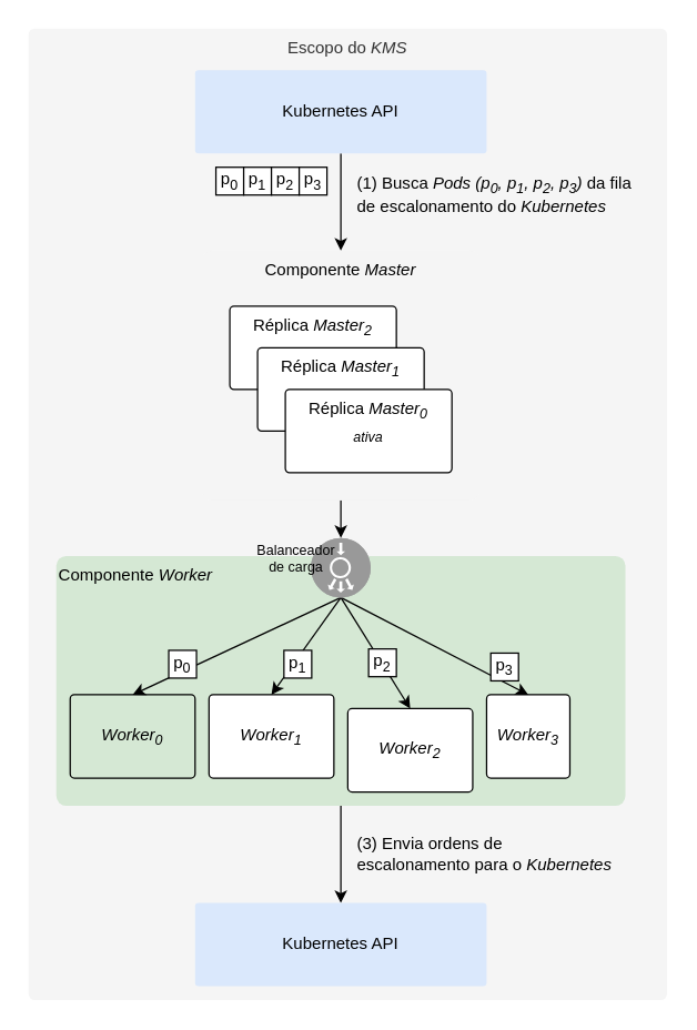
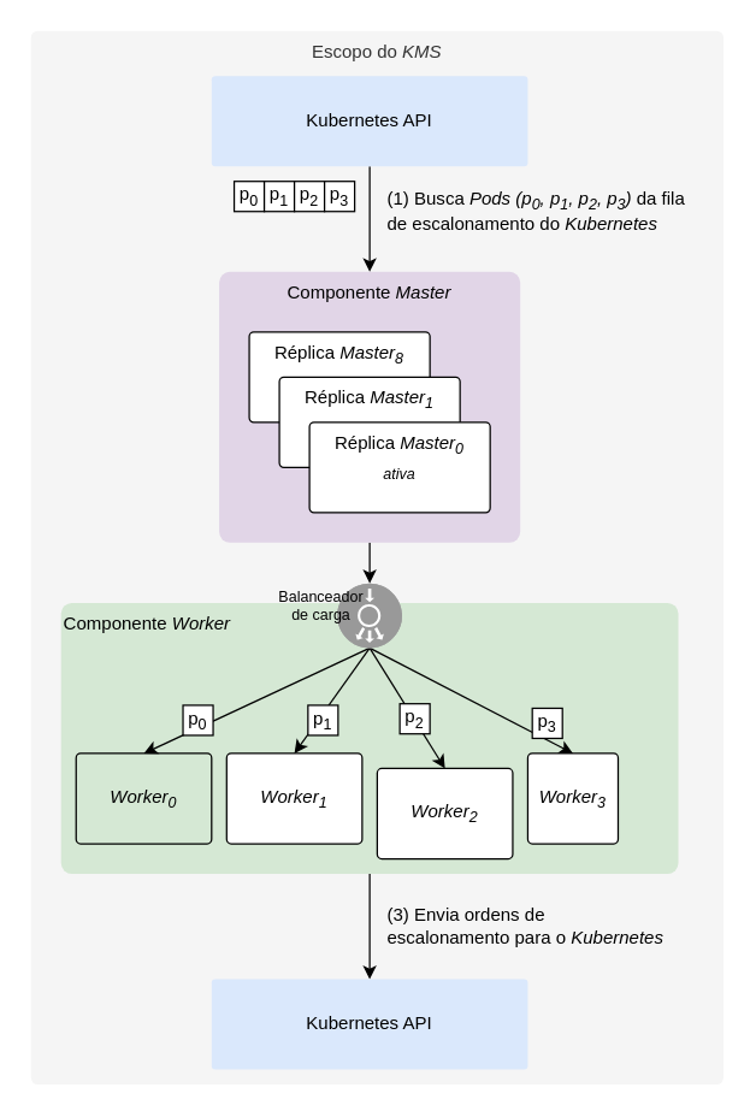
  <mxCell id="0" />
  <mxCell id="1" parent="0" />
  <mxCell id="2" value="Escopo do &lt;i&gt;KMS&lt;/i&gt;" style="rounded=1;whiteSpace=wrap;html=1;arcSize=1;fillColor=#f5f5f5;fontColor=#333333;strokeColor=none;verticalAlign=top;" parent="1" vertex="1"><mxGeometry x="20" y="20" width="460" height="700" as="geometry" /></mxCell>
  <mxCell id="3" style="edgeStyle=none;rounded=0;orthogonalLoop=1;jettySize=auto;html=1;exitX=0.5;exitY=1;exitDx=0;exitDy=0;entryX=0.5;entryY=0;entryDx=0;entryDy=0;fontSize=10;" edge="1" parent="1" source="4" target="22"><mxGeometry relative="1" as="geometry" /></mxCell>
  <mxCell id="4" value="Componente &lt;i&gt;Worker&lt;/i&gt;" style="rounded=1;whiteSpace=wrap;html=1;arcSize=4;verticalAlign=top;fillColor=#d5e8d4;strokeColor=none;align=left;" parent="1" vertex="1"><mxGeometry x="40" y="400" width="410" height="180" as="geometry" /></mxCell>
  <mxCell id="5" style="edgeStyle=orthogonalEdgeStyle;rounded=0;orthogonalLoop=1;jettySize=auto;html=1;exitX=0.5;exitY=1;exitDx=0;exitDy=0;entryX=0;entryY=0.5;entryDx=0;entryDy=0;entryPerimeter=0;fontSize=10;" edge="1" parent="1" source="6" target="27"><mxGeometry relative="1" as="geometry" /></mxCell>
- <mxCell id="6" value="Componente &lt;i&gt;Master&lt;/i&gt;" style="rounded=1;whiteSpace=wrap;html=1;arcSize=4;verticalAlign=top;fillColor=#f5f5f5;strokeColor=none;" parent="1" vertex="1"><mxGeometry x="145" y="180" width="200" height="180" as="geometry" /></mxCell>
- <mxCell id="7" value="Réplica &lt;i&gt;Master&lt;/i&gt;&lt;sub style=&quot;&quot;&gt;&lt;i&gt;2&lt;/i&gt;&lt;/sub&gt;" style="rounded=1;whiteSpace=wrap;html=1;arcSize=5;verticalAlign=top;" parent="1" vertex="1"><mxGeometry x="165" y="220" width="120" height="60" as="geometry" /></mxCell>
+ <mxCell id="6" value="Componente &lt;i&gt;Master&lt;/i&gt;" style="rounded=1;whiteSpace=wrap;html=1;arcSize=4;verticalAlign=top;fillColor=#e1d5e7;strokeColor=none;" parent="1" vertex="1"><mxGeometry x="145" y="180" width="200" height="180" as="geometry" /></mxCell>
+ <mxCell id="7" value="Réplica &lt;i&gt;Master&lt;/i&gt;&lt;sub style=&quot;&quot;&gt;&lt;i&gt;8&lt;/i&gt;&lt;/sub&gt;" style="rounded=1;whiteSpace=wrap;html=1;arcSize=5;verticalAlign=top;" parent="1" vertex="1"><mxGeometry x="165" y="220" width="120" height="60" as="geometry" /></mxCell>
  <mxCell id="8" value="Réplica &lt;i&gt;Master&lt;/i&gt;&lt;sub style=&quot;&quot;&gt;&lt;i&gt;1&lt;/i&gt;&lt;/sub&gt;" style="rounded=1;whiteSpace=wrap;html=1;arcSize=5;verticalAlign=top;" parent="1" vertex="1"><mxGeometry x="185" y="250" width="120" height="60" as="geometry" /></mxCell>
  <mxCell id="9" value="Réplica &lt;i&gt;Master&lt;sub&gt;0&lt;br&gt;ativa&lt;br&gt;&lt;/sub&gt;&lt;/i&gt;" style="rounded=1;whiteSpace=wrap;html=1;arcSize=5;verticalAlign=top;" parent="1" vertex="1"><mxGeometry x="205" y="280" width="120" height="60" as="geometry" /></mxCell>
  <mxCell id="10" value="&lt;i&gt;Worker&lt;sub&gt;0&lt;/sub&gt;&lt;/i&gt;" style="rounded=1;whiteSpace=wrap;html=1;arcSize=5;verticalAlign=middle;fillColor=#d5e8d4;" parent="1" vertex="1"><mxGeometry x="50" y="500" width="90" height="60" as="geometry" /></mxCell>
  <mxCell id="11" value="&lt;i&gt;Worker&lt;sub&gt;1&lt;/sub&gt;&lt;/i&gt;" style="rounded=1;whiteSpace=wrap;html=1;arcSize=5;verticalAlign=middle;" parent="1" vertex="1"><mxGeometry x="150" y="500" width="90" height="60" as="geometry" /></mxCell>
  <mxCell id="12" value="&lt;i&gt;Worker&lt;sub&gt;2&lt;/sub&gt;&lt;/i&gt;" style="rounded=1;whiteSpace=wrap;html=1;arcSize=5;verticalAlign=middle;" parent="1" vertex="1"><mxGeometry x="250" y="510" width="90" height="60" as="geometry" /></mxCell>
  <mxCell id="13" value="&lt;i&gt;Worker&lt;sub&gt;3&lt;/sub&gt;&lt;/i&gt;" style="rounded=1;whiteSpace=wrap;html=1;arcSize=5;verticalAlign=middle;" parent="1" vertex="1"><mxGeometry x="350" y="500" width="60" height="60" as="geometry" /></mxCell>
  <mxCell id="14" style="edgeStyle=orthogonalEdgeStyle;rounded=0;orthogonalLoop=1;jettySize=auto;html=1;exitX=0.5;exitY=1;exitDx=0;exitDy=0;entryX=0.5;entryY=0;entryDx=0;entryDy=0;" parent="1" source="15" target="6" edge="1"><mxGeometry relative="1" as="geometry" /></mxCell>
  <mxCell id="15" value="Kubernetes API" style="rounded=1;whiteSpace=wrap;html=1;arcSize=4;verticalAlign=middle;fillColor=#dae8fc;strokeColor=none;" parent="1" vertex="1"><mxGeometry x="140" y="50" width="210" height="60" as="geometry" /></mxCell>
  <mxCell id="16" value="(1) Busca &lt;i&gt;Pods (p&lt;sub&gt;0&lt;/sub&gt;, p&lt;sub&gt;1&lt;/sub&gt;, p&lt;sub&gt;2&lt;/sub&gt;, p&lt;sub&gt;3&lt;/sub&gt;)&amp;nbsp;&lt;/i&gt;da fila de escalonamento do &lt;i&gt;Kubernetes&lt;/i&gt;" style="text;html=1;strokeColor=none;fillColor=none;align=left;verticalAlign=middle;whiteSpace=wrap;rounded=0;" parent="1" vertex="1"><mxGeometry x="255" y="120" width="200" height="40" as="geometry" /></mxCell>
  <mxCell id="17" value="p&lt;sub&gt;0&lt;/sub&gt;" style="rounded=0;whiteSpace=wrap;html=1;" parent="1" vertex="1"><mxGeometry x="155" y="120" width="20" height="20" as="geometry" /></mxCell>
  <mxCell id="18" value="p&lt;sub&gt;1&lt;/sub&gt;" style="rounded=0;whiteSpace=wrap;html=1;" parent="1" vertex="1"><mxGeometry x="175" y="120" width="20" height="20" as="geometry" /></mxCell>
  <mxCell id="19" value="p&lt;sub&gt;2&lt;/sub&gt;" style="rounded=0;whiteSpace=wrap;html=1;" parent="1" vertex="1"><mxGeometry x="195" y="120" width="20" height="20" as="geometry" /></mxCell>
  <mxCell id="20" value="p&lt;sub&gt;3&lt;/sub&gt;" style="rounded=0;whiteSpace=wrap;html=1;" parent="1" vertex="1"><mxGeometry x="215" y="120" width="20" height="20" as="geometry" /></mxCell>
  <mxCell id="21" value="(3) Envia ordens de escalonamento para o &lt;i&gt;Kubernetes&lt;/i&gt;" style="text;html=1;strokeColor=none;fillColor=none;align=left;verticalAlign=middle;whiteSpace=wrap;rounded=0;" parent="1" vertex="1"><mxGeometry x="255" y="600" width="190" height="30" as="geometry" /></mxCell>
  <mxCell id="22" value="Kubernetes API" style="rounded=1;whiteSpace=wrap;html=1;arcSize=4;verticalAlign=middle;fillColor=#dae8fc;strokeColor=none;" parent="1" vertex="1"><mxGeometry x="140" y="650" width="210" height="60" as="geometry" /></mxCell>
  <mxCell id="23" style="rounded=0;orthogonalLoop=1;jettySize=auto;html=1;exitX=1;exitY=0.5;exitDx=0;exitDy=0;exitPerimeter=0;entryX=0.5;entryY=0;entryDx=0;entryDy=0;fontSize=10;" edge="1" parent="1" source="27" target="10"><mxGeometry relative="1" as="geometry" /></mxCell>
  <mxCell id="24" style="edgeStyle=none;rounded=0;orthogonalLoop=1;jettySize=auto;html=1;exitX=1;exitY=0.5;exitDx=0;exitDy=0;exitPerimeter=0;entryX=0.5;entryY=0;entryDx=0;entryDy=0;fontSize=10;" edge="1" parent="1" source="27" target="11"><mxGeometry relative="1" as="geometry" /></mxCell>
  <mxCell id="25" style="edgeStyle=none;rounded=0;orthogonalLoop=1;jettySize=auto;html=1;exitX=1;exitY=0.5;exitDx=0;exitDy=0;exitPerimeter=0;entryX=0.5;entryY=0;entryDx=0;entryDy=0;fontSize=10;" edge="1" parent="1" source="27" target="12"><mxGeometry relative="1" as="geometry" /></mxCell>
  <mxCell id="26" style="edgeStyle=none;rounded=0;orthogonalLoop=1;jettySize=auto;html=1;exitX=1;exitY=0.5;exitDx=0;exitDy=0;exitPerimeter=0;entryX=0.5;entryY=0;entryDx=0;entryDy=0;fontSize=10;" edge="1" parent="1" source="27" target="13"><mxGeometry relative="1" as="geometry" /></mxCell>
  <mxCell id="27" value="" style="fillColor=#999999;verticalLabelPosition=bottom;sketch=0;html=1;strokeColor=#ffffff;verticalAlign=top;align=center;points=[[0.145,0.145,0],[0.5,0,0],[0.855,0.145,0],[1,0.5,0],[0.855,0.855,0],[0.5,1,0],[0.145,0.855,0],[0,0.5,0]];pointerEvents=1;shape=mxgraph.cisco_safe.compositeIcon;bgIcon=ellipse;resIcon=mxgraph.cisco_safe.capability.load_balancer;direction=south;strokeWidth=2;" vertex="1" parent="1"><mxGeometry x="223.5" y="387" width="43" height="43" as="geometry" /></mxCell>
  <mxCell id="28" value="p&lt;sub&gt;0&lt;/sub&gt;" style="rounded=0;whiteSpace=wrap;html=1;" parent="1" vertex="1"><mxGeometry x="121" y="468" width="20" height="20" as="geometry" /></mxCell>
  <mxCell id="29" value="p&lt;sub&gt;1&lt;/sub&gt;" style="rounded=0;whiteSpace=wrap;html=1;" parent="1" vertex="1"><mxGeometry x="204" y="468" width="20" height="20" as="geometry" /></mxCell>
  <mxCell id="30" value="p&lt;sub&gt;2&lt;/sub&gt;" style="rounded=0;whiteSpace=wrap;html=1;" parent="1" vertex="1"><mxGeometry x="265" y="467" width="20" height="20" as="geometry" /></mxCell>
  <mxCell id="31" value="p&lt;sub&gt;3&lt;/sub&gt;" style="rounded=0;whiteSpace=wrap;html=1;" parent="1" vertex="1"><mxGeometry x="353" y="470" width="20" height="20" as="geometry" /></mxCell>
  <mxCell id="32" value="Balanceador de carga" style="text;html=1;strokeColor=none;fillColor=none;align=center;verticalAlign=middle;whiteSpace=wrap;rounded=0;fontSize=10;" vertex="1" parent="1"><mxGeometry x="183" y="387" width="60" height="30" as="geometry" /></mxCell>
